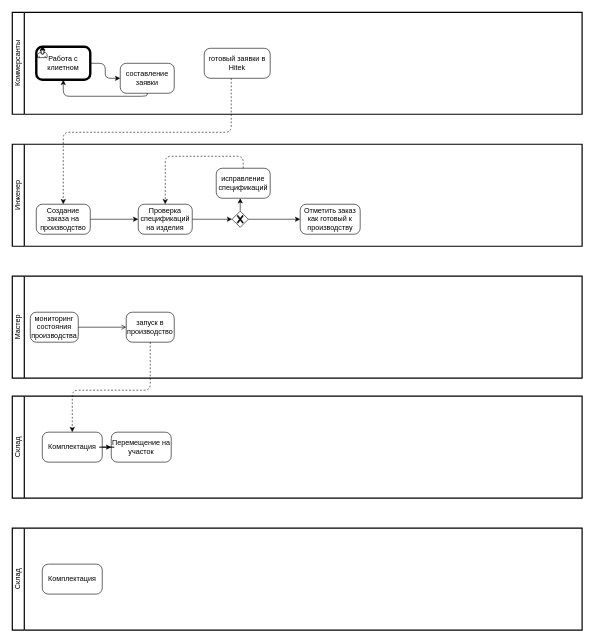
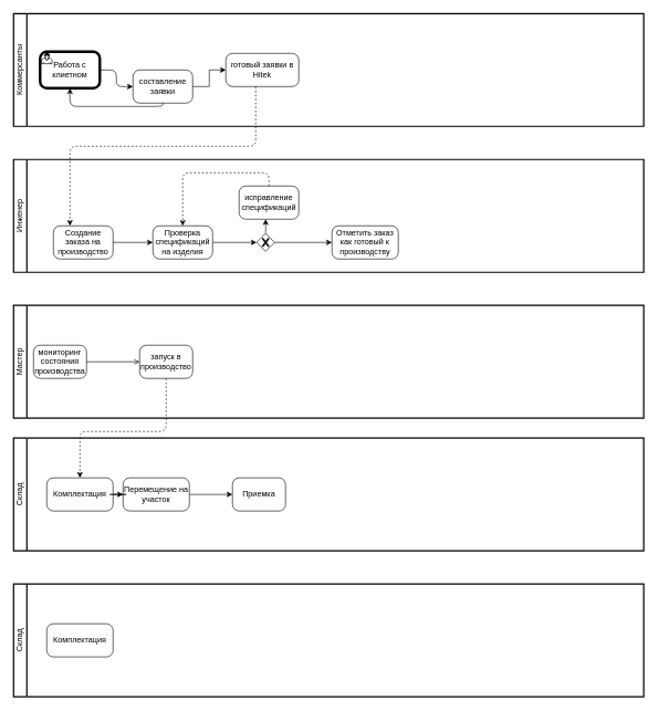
  <mxCell id="0" />
  <mxCell id="1" parent="0" />
  <mxCell id="2" value="&lt;div&gt;Коммерсанты&lt;/div&gt;" style="swimlane;html=1;startSize=20;fontStyle=0;collapsible=0;horizontal=0;swimlaneLine=1;swimlaneFillColor=#ffffff;strokeWidth=2;whiteSpace=wrap;" vertex="1" parent="1"><mxGeometry x="20" y="20" width="950" height="170" as="geometry" /></mxCell>
  <mxCell id="3" value="Работа с клиетном" style="points=[[0.25,0,0],[0.5,0,0],[0.75,0,0],[1,0.25,0],[1,0.5,0],[1,0.75,0],[0.75,1,0],[0.5,1,0],[0.25,1,0],[0,0.75,0],[0,0.5,0],[0,0.25,0]];shape=mxgraph.bpmn.task;whiteSpace=wrap;rectStyle=rounded;size=10;html=1;container=1;expand=0;collapsible=0;bpmnShapeType=call;taskMarker=user;" vertex="1" parent="2"><mxGeometry x="40" y="57.5" width="90" height="55" as="geometry" /></mxCell>
  <mxCell id="4" value="составление заявки" style="points=[[0.25,0,0],[0.5,0,0],[0.75,0,0],[1,0.25,0],[1,0.5,0],[1,0.75,0],[0.75,1,0],[0.5,1,0],[0.25,1,0],[0,0.75,0],[0,0.5,0],[0,0.25,0]];shape=mxgraph.bpmn.task;whiteSpace=wrap;rectStyle=rounded;size=10;html=1;taskMarker=abstract;" vertex="1" parent="2"><mxGeometry x="180" y="85" width="90" height="50" as="geometry" /></mxCell>
  <mxCell id="5" value="" style="edgeStyle=orthogonalEdgeStyle;rounded=1;orthogonalLoop=1;jettySize=auto;html=1;" edge="1" parent="2" source="3" target="4"><mxGeometry relative="1" as="geometry"><mxPoint x="220" y="80" as="sourcePoint" /><mxPoint x="245" y="100" as="targetPoint" /><Array as="points" /></mxGeometry></mxCell>
  <mxCell id="6" value="" style="edgeStyle=orthogonalEdgeStyle;rounded=1;orthogonalLoop=1;jettySize=auto;html=1;entryX=0.5;entryY=1;entryDx=0;entryDy=0;entryPerimeter=0;" edge="1" parent="2" source="4" target="3"><mxGeometry relative="1" as="geometry"><mxPoint x="225" y="190" as="targetPoint" /><Array as="points"><mxPoint x="225" y="140" /><mxPoint x="85" y="140" /></Array></mxGeometry></mxCell>
  <mxCell id="7" value="готовый заявки в Hitek" style="points=[[0.25,0,0],[0.5,0,0],[0.75,0,0],[1,0.25,0],[1,0.5,0],[1,0.75,0],[0.75,1,0],[0.5,1,0],[0.25,1,0],[0,0.75,0],[0,0.5,0],[0,0.25,0]];shape=mxgraph.bpmn.task;whiteSpace=wrap;rectStyle=rounded;size=10;html=1;taskMarker=abstract;" vertex="1" parent="2"><mxGeometry x="320" y="60" width="110" height="50" as="geometry" /></mxCell>
+ <mxCell id="8" value="" style="edgeStyle=orthogonalEdgeStyle;rounded=0;orthogonalLoop=1;jettySize=auto;html=1;" edge="1" parent="2" source="4" target="7"><mxGeometry relative="1" as="geometry" /></mxCell>
  <mxCell id="9" value="&lt;div&gt;Инженер&lt;/div&gt;" style="swimlane;html=1;startSize=20;fontStyle=0;collapsible=0;horizontal=0;swimlaneLine=1;swimlaneFillColor=#ffffff;strokeWidth=2;whiteSpace=wrap;" vertex="1" parent="1"><mxGeometry x="20" y="240" width="950" height="170" as="geometry" /></mxCell>
- <mxCell id="10" value="Создание заказа на производство" style="points=[[0.25,0,0],[0.5,0,0],[0.75,0,0],[1,0.25,0],[1,0.5,0],[1,0.75,0],[0.75,1,0],[0.5,1,0],[0.25,1,0],[0,0.75,0],[0,0.5,0],[0,0.25,0]];shape=mxgraph.bpmn.task;whiteSpace=wrap;rectStyle=rounded;size=10;html=1;taskMarker=abstract;" vertex="1" parent="9"><mxGeometry x="40" y="100" width="90" height="50" as="geometry" /></mxCell>
+ <mxCell id="10" value="Создание заказа на производство" style="points=[[0.25,0,0],[0.5,0,0],[0.75,0,0],[1,0.25,0],[1,0.5,0],[1,0.75,0],[0.75,1,0],[0.5,1,0],[0.25,1,0],[0,0.75,0],[0,0.5,0],[0,0.25,0]];shape=mxgraph.bpmn.task;whiteSpace=wrap;rectStyle=rounded;size=10;html=1;taskMarker=abstract;" vertex="1" parent="9"><mxGeometry x="60" y="100" width="90" height="50" as="geometry" /></mxCell>
  <mxCell id="11" value="исправление спецификаций" style="points=[[0.25,0,0],[0.5,0,0],[0.75,0,0],[1,0.25,0],[1,0.5,0],[1,0.75,0],[0.75,1,0],[0.5,1,0],[0.25,1,0],[0,0.75,0],[0,0.5,0],[0,0.25,0]];shape=mxgraph.bpmn.task;whiteSpace=wrap;rectStyle=rounded;size=10;html=1;taskMarker=abstract;" vertex="1" parent="9"><mxGeometry x="340" y="40" width="90" height="50" as="geometry" /></mxCell>
  <mxCell id="12" value="Отметить заказ как готовый к производству " style="points=[[0.25,0,0],[0.5,0,0],[0.75,0,0],[1,0.25,0],[1,0.5,0],[1,0.75,0],[0.75,1,0],[0.5,1,0],[0.25,1,0],[0,0.75,0],[0,0.5,0],[0,0.25,0]];shape=mxgraph.bpmn.task;whiteSpace=wrap;rectStyle=rounded;size=10;html=1;taskMarker=abstract;" vertex="1" parent="9"><mxGeometry x="480" y="100" width="100" height="50" as="geometry" /></mxCell>
  <mxCell id="13" value="" style="edgeStyle=orthogonalEdgeStyle;rounded=1;orthogonalLoop=1;jettySize=auto;html=1;dashed=1;" edge="1" parent="1" source="7" target="10"><mxGeometry relative="1" as="geometry"><Array as="points"><mxPoint x="385" y="220" /><mxPoint x="105" y="220" /></Array></mxGeometry></mxCell>
  <mxCell id="14" value="" style="edgeStyle=orthogonalEdgeStyle;rounded=0;orthogonalLoop=1;jettySize=auto;html=1;" edge="1" parent="1" source="15" target="19"><mxGeometry relative="1" as="geometry"><mxPoint x="400" y="365" as="targetPoint" /></mxGeometry></mxCell>
  <mxCell id="15" value="Проверка спецификаций на изделия" style="points=[[0.25,0,0],[0.5,0,0],[0.75,0,0],[1,0.25,0],[1,0.5,0],[1,0.75,0],[0.75,1,0],[0.5,1,0],[0.25,1,0],[0,0.75,0],[0,0.5,0],[0,0.25,0]];shape=mxgraph.bpmn.task;whiteSpace=wrap;rectStyle=rounded;size=10;html=1;taskMarker=abstract;" vertex="1" parent="1"><mxGeometry x="230" y="340" width="90" height="50" as="geometry" /></mxCell>
  <mxCell id="16" value="" style="edgeStyle=orthogonalEdgeStyle;rounded=0;orthogonalLoop=1;jettySize=auto;html=1;" edge="1" parent="1" source="10" target="15"><mxGeometry relative="1" as="geometry" /></mxCell>
  <mxCell id="17" value="" style="edgeStyle=orthogonalEdgeStyle;rounded=0;orthogonalLoop=1;jettySize=auto;html=1;" edge="1" parent="1" source="19" target="11"><mxGeometry relative="1" as="geometry"><mxPoint x="460" y="320" as="targetPoint" /><Array as="points"><mxPoint x="400" y="320" /></Array></mxGeometry></mxCell>
  <mxCell id="18" value="" style="edgeStyle=orthogonalEdgeStyle;rounded=0;orthogonalLoop=1;jettySize=auto;html=1;" edge="1" parent="1" source="19" target="12"><mxGeometry relative="1" as="geometry"><mxPoint x="590" y="365" as="targetPoint" /></mxGeometry></mxCell>
  <mxCell id="19" value="" style="points=[[0.25,0.25,0],[0.5,0,0],[0.75,0.25,0],[1,0.5,0],[0.75,0.75,0],[0.5,1,0],[0.25,0.75,0],[0,0.5,0]];shape=mxgraph.bpmn.gateway2;html=1;verticalLabelPosition=bottom;labelBackgroundColor=#ffffff;verticalAlign=top;align=center;perimeter=rhombusPerimeter;outlineConnect=0;outline=none;symbol=none;gwType=exclusive;aspect=fixed;" vertex="1" parent="1"><mxGeometry x="386.5" y="351.5" width="27" height="27" as="geometry" /></mxCell>
  <mxCell id="20" value="" style="edgeStyle=orthogonalEdgeStyle;rounded=1;orthogonalLoop=1;jettySize=auto;html=1;entryX=0.5;entryY=0;entryDx=0;entryDy=0;entryPerimeter=0;exitX=0.5;exitY=0;exitDx=0;exitDy=0;exitPerimeter=0;dashed=1;" edge="1" parent="1" source="11" target="15"><mxGeometry relative="1" as="geometry"><Array as="points"><mxPoint x="405" y="260" /><mxPoint x="275" y="260" /></Array></mxGeometry></mxCell>
  <mxCell id="21" value="Мастер" style="swimlane;html=1;startSize=20;fontStyle=0;collapsible=0;horizontal=0;swimlaneLine=1;swimlaneFillColor=#ffffff;strokeWidth=2;whiteSpace=wrap;" vertex="1" parent="1"><mxGeometry x="20" y="460" width="950" height="170" as="geometry" /></mxCell>
  <mxCell id="22" value="мониторинг состояния производства" style="points=[[0.25,0,0],[0.5,0,0],[0.75,0,0],[1,0.25,0],[1,0.5,0],[1,0.75,0],[0.75,1,0],[0.5,1,0],[0.25,1,0],[0,0.75,0],[0,0.5,0],[0,0.25,0]];shape=mxgraph.bpmn.task;whiteSpace=wrap;rectStyle=rounded;size=10;html=1;taskMarker=abstract;" vertex="1" parent="21"><mxGeometry x="30" y="60" width="80" height="50" as="geometry" /></mxCell>
  <mxCell id="23" value="запуск в производство" style="points=[[0.25,0,0],[0.5,0,0],[0.75,0,0],[1,0.25,0],[1,0.5,0],[1,0.75,0],[0.75,1,0],[0.5,1,0],[0.25,1,0],[0,0.75,0],[0,0.5,0],[0,0.25,0]];shape=mxgraph.bpmn.task;whiteSpace=wrap;rectStyle=rounded;size=10;html=1;taskMarker=abstract;" vertex="1" parent="1"><mxGeometry x="210" y="520" width="80" height="50" as="geometry" /></mxCell>
  <mxCell id="24" value="" style="edgeStyle=orthogonalEdgeStyle;rounded=0;orthogonalLoop=1;jettySize=auto;html=1;endArrow=open;" edge="1" parent="1" source="22" target="23"><mxGeometry relative="1" as="geometry" /></mxCell>
  <mxCell id="25" value="Склад" style="swimlane;html=1;startSize=20;fontStyle=0;collapsible=0;horizontal=0;swimlaneLine=1;swimlaneFillColor=#ffffff;strokeWidth=2;whiteSpace=wrap;" vertex="1" parent="1"><mxGeometry x="20" y="660" width="950" height="170" as="geometry" /></mxCell>
  <mxCell id="26" value="Комплектация" style="points=[[0.25,0,0],[0.5,0,0],[0.75,0,0],[1,0.25,0],[1,0.5,0],[1,0.75,0],[0.75,1,0],[0.5,1,0],[0.25,1,0],[0,0.75,0],[0,0.5,0],[0,0.25,0]];shape=mxgraph.bpmn.task;whiteSpace=wrap;rectStyle=rounded;size=10;html=1;taskMarker=abstract;" vertex="1" parent="25"><mxGeometry x="50" y="60" width="100" height="50" as="geometry" /></mxCell>
+ <mxCell id="27" value="" style="edgeStyle=orthogonalEdgeStyle;rounded=0;orthogonalLoop=1;jettySize=auto;html=1;" edge="1" parent="1" source="28" target="30"><mxGeometry relative="1" as="geometry"><mxPoint x="390" y="745" as="targetPoint" /></mxGeometry></mxCell>
  <mxCell id="28" value="Перемещение на участок" style="points=[[0.25,0,0],[0.5,0,0],[0.75,0,0],[1,0.25,0],[1,0.5,0],[1,0.75,0],[0.75,1,0],[0.5,1,0],[0.25,1,0],[0,0.75,0],[0,0.5,0],[0,0.25,0]];shape=mxgraph.bpmn.task;whiteSpace=wrap;rectStyle=rounded;size=10;html=1;taskMarker=abstract;" vertex="1" parent="1"><mxGeometry x="185" y="720" width="100" height="50" as="geometry" /></mxCell>
  <mxCell id="29" value="" style="edgeStyle=orthogonalEdgeStyle;rounded=0;orthogonalLoop=1;jettySize=auto;html=1;" edge="1" parent="1" source="26" target="28"><mxGeometry relative="1" as="geometry"><mxPoint x="250" y="745" as="targetPoint" /></mxGeometry></mxCell>
+ <mxCell id="30" value="Приемка" style="points=[[0.25,0,0],[0.5,0,0],[0.75,0,0],[1,0.25,0],[1,0.5,0],[1,0.75,0],[0.75,1,0],[0.5,1,0],[0.25,1,0],[0,0.75,0],[0,0.5,0],[0,0.25,0]];shape=mxgraph.bpmn.task;whiteSpace=wrap;rectStyle=rounded;size=10;html=1;taskMarker=abstract;" vertex="1" parent="1"><mxGeometry x="350" y="720" width="80" height="50" as="geometry" /></mxCell>
  <mxCell id="31" value="" style="edgeStyle=orthogonalEdgeStyle;rounded=1;orthogonalLoop=1;jettySize=auto;html=1;entryX=0.5;entryY=0;entryDx=0;entryDy=0;entryPerimeter=0;dashed=1;" edge="1" parent="1" source="23" target="26"><mxGeometry relative="1" as="geometry"><mxPoint x="250" y="650" as="targetPoint" /><Array as="points"><mxPoint x="250" y="650" /><mxPoint x="120" y="650" /></Array></mxGeometry></mxCell>
  <mxCell id="32" value="Склад" style="swimlane;html=1;startSize=20;fontStyle=0;collapsible=0;horizontal=0;swimlaneLine=1;swimlaneFillColor=#ffffff;strokeWidth=2;whiteSpace=wrap;" vertex="1" parent="1"><mxGeometry x="20" y="880" width="950" height="170" as="geometry" /></mxCell>
  <mxCell id="33" value="Комплектация" style="points=[[0.25,0,0],[0.5,0,0],[0.75,0,0],[1,0.25,0],[1,0.5,0],[1,0.75,0],[0.75,1,0],[0.5,1,0],[0.25,1,0],[0,0.75,0],[0,0.5,0],[0,0.25,0]];shape=mxgraph.bpmn.task;whiteSpace=wrap;rectStyle=rounded;size=10;html=1;taskMarker=abstract;" vertex="1" parent="32"><mxGeometry x="50" y="60" width="100" height="50" as="geometry" /></mxCell>
